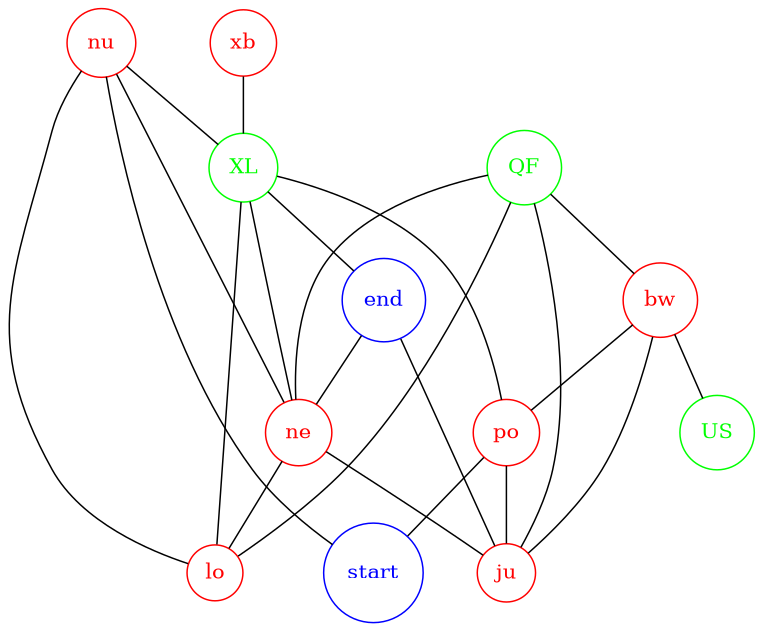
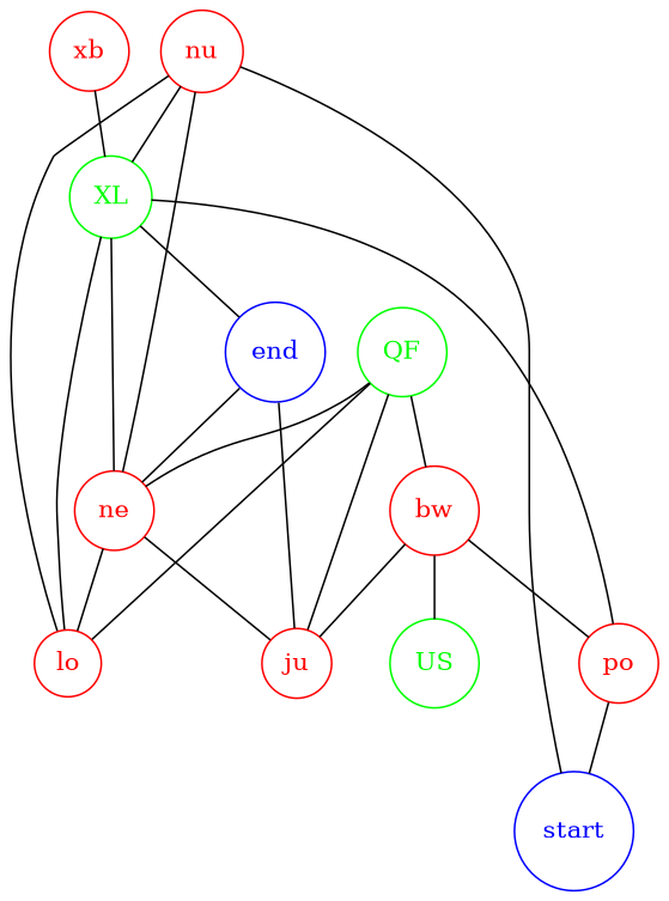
  graph {
    node [color=red fontcolor=red shape=circle]
    start [color=blue fontcolor=blue]
    XL [color=green fontcolor=green]
    lo
    nu
    QF [color=green fontcolor=green]
    bw
    ne
    ju
    po
    US [color=green fontcolor=green]
    end [color=blue fontcolor=blue]
    xb
    XL -- ne
    XL -- po
    XL -- end
    lo -- XL
    lo -- nu
    nu -- start
    nu -- XL
    nu -- ne
    QF -- lo
    QF -- bw
    QF -- ne
    QF -- ju
    bw -- ju
    bw -- po
    bw -- US
    ne -- lo
    ne -- ju
    po -- start
-   po -- ju
    end -- ne
    end -- ju
    xb -- XL
  }
